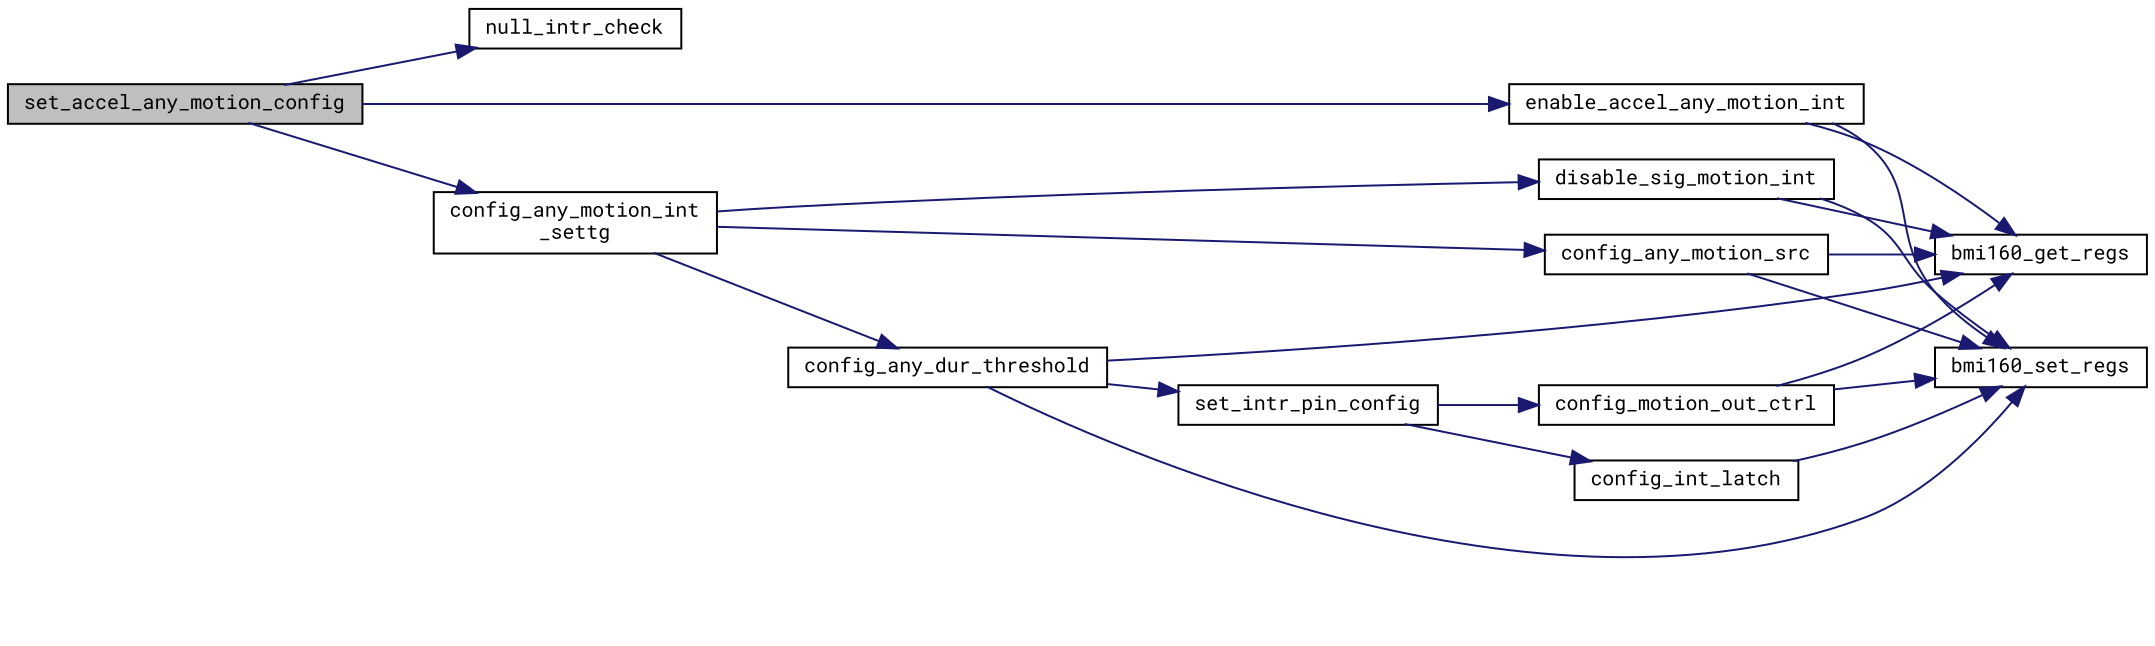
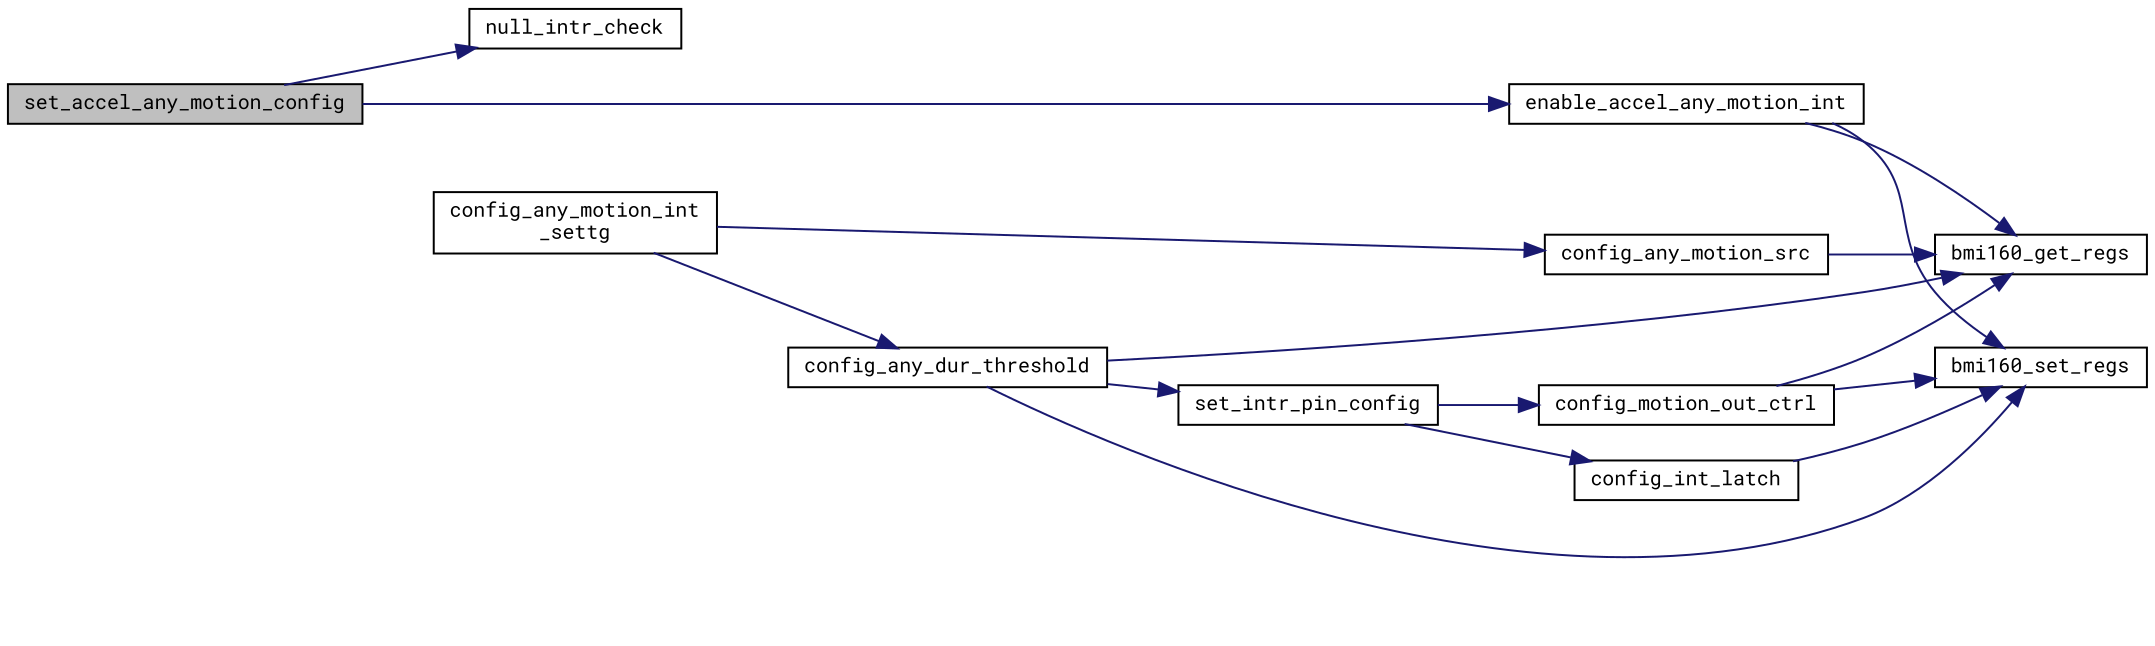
  digraph {
    fontname="Roboto Mono"
    rankdir=LR
    node [color=black fillcolor=white fontname="Roboto Mono" fontsize=10 shape=record style=filled]
    edge [color=midnightblue fontname="Roboto Mono" fontsize=10 labelfontname=Helvetica labelfontsize=10 style=solid]
    n1 [fillcolor=grey75 fontcolor=black height=0.2 label=set_accel_any_motion_config width=0.4]
    n2 [height=0.2 label=null_intr_check width=0.4]
    n3 [height=0.2 label=enable_accel_any_motion_int width=0.4]
    n4 [height=0.2 label="config_any_motion_int\l_settg" width=0.4]
    n5 [height=0.2 label=bmi160_get_regs width=0.4]
    n6 [height=0.2 label=bmi160_set_regs width=0.4]
-   n7 [height=0.2 label=disable_sig_motion_int width=0.4]
    n8 [height=0.2 label=config_any_motion_src width=0.4]
    n9 [height=0.2 label=config_any_dur_threshold width=0.4]
    n10 [height=0.2 label=set_intr_pin_config width=0.4]
    n11 [height=0.2 label=config_motion_out_ctrl width=0.4]
    n12 [height=0.2 label=config_int_latch width=0.4]
    n1 -> n2
    n1 -> n3
-   n1 -> n4
    n3 -> n5
    n3 -> n6
-   n4 -> n7
    n4 -> n8
    n4 -> n9
-   n7 -> n5
-   n7 -> n6
    n8 -> n5
-   n8 -> n6
    n9 -> n5
    n9 -> n6
    n9 -> n10
    n10 -> n11
    n10 -> n12
    n11 -> n5
    n11 -> n6
    n12 -> n6
  }
